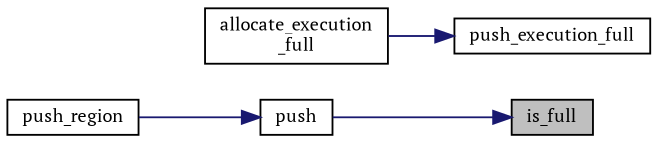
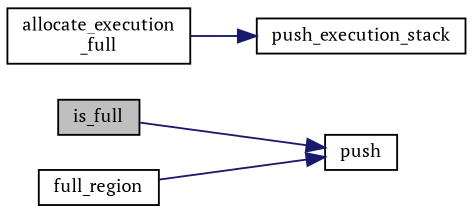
  digraph {
    fontname="PT Serif"
    rankdir=RL
    node [color=black fillcolor=white fontname="PT Serif" fontsize=10 shape=record style=filled]
    edge [color=midnightblue dir=back fontname="PT Serif" fontsize=10 labelfontname=Helvetica labelfontsize=10 style=solid]
    n1 [fillcolor=grey75 fontcolor=black height=0.2 label=is_full width=0.4]
    n2 [height=0.2 label=push width=0.4]
-   n3 [height=0.2 label=push_region width=0.4]
-   n4 [height=0.2 label=push_execution_full width=0.4]
+   n3 [height=0.2 label=full_region width=0.4]
+   n4 [height=0.2 label=push_execution_stack width=0.4]
    n5 [height=0.2 label="allocate_execution\l_full" width=0.4]
-   n1 -> n2
+   n2 -> n1
    n2 -> n3
    n4 -> n5
  }
